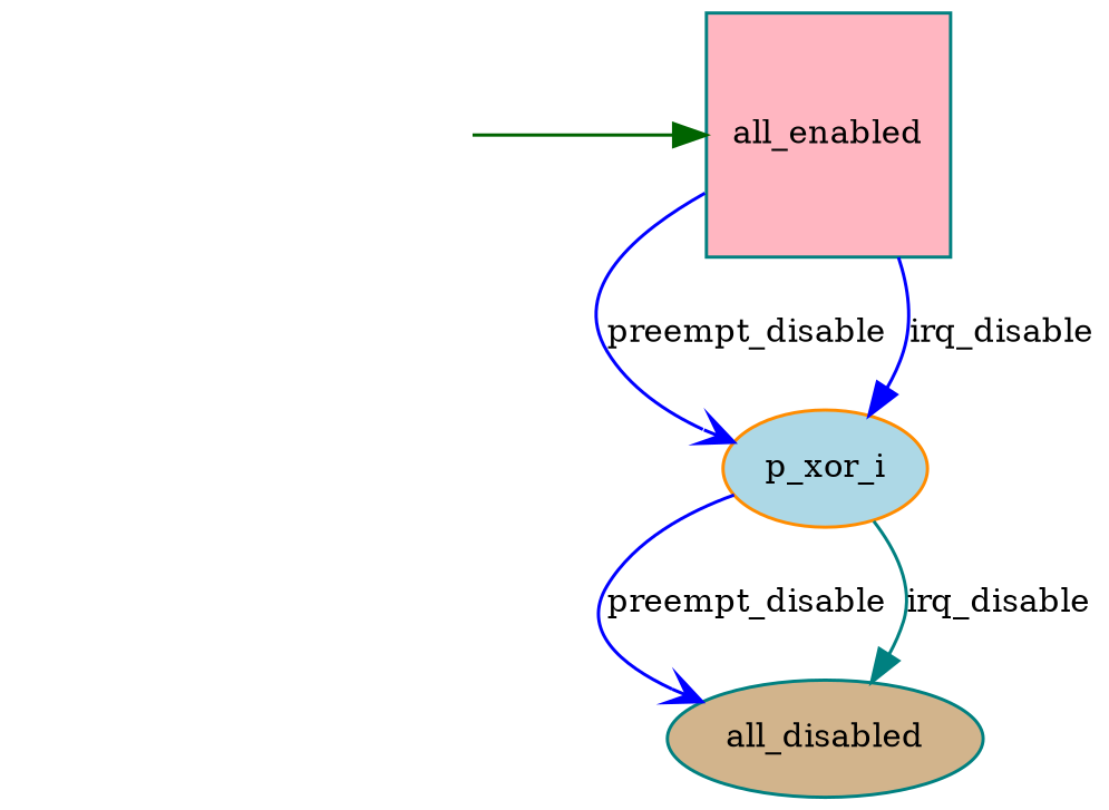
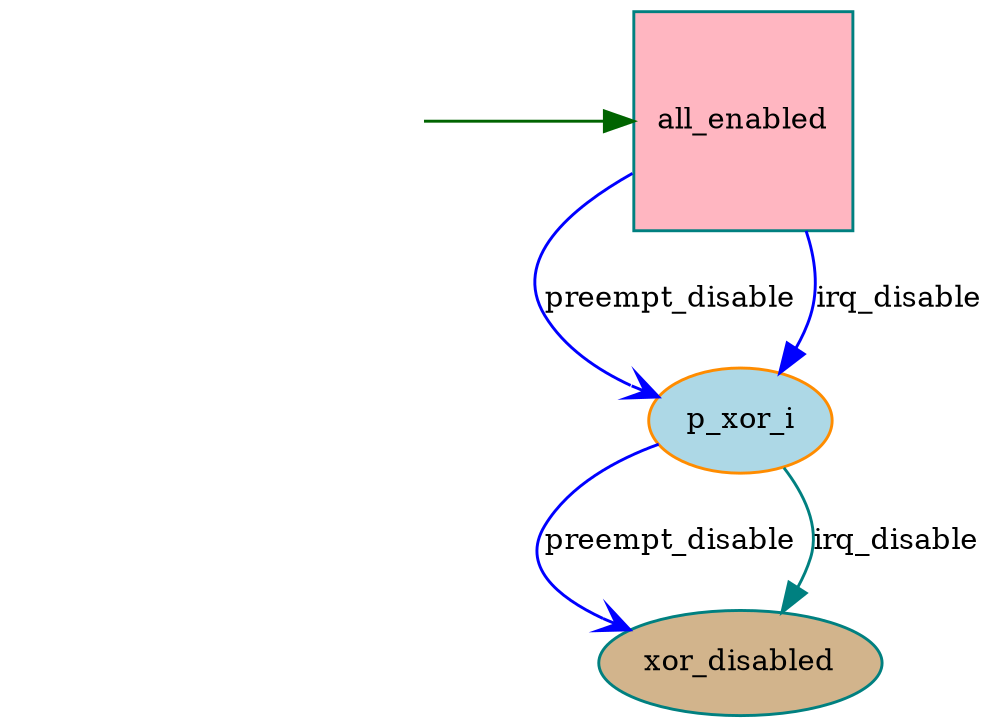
  digraph {
    nodesep=0.5
    node [shape=ellipse style=filled color=teal fontsize=10]
    edge [fontsize=10 color=blue arrowhead=normal]
    __init_all_enabled [shape=plaintext style=invis color="" fontsize=""]
    n2 [label=all_enabled shape=square fillcolor=lightpink]
    n3 [color=darkorange label=p_xor_i fillcolor=lightblue]
-   n4 [label=all_disabled fillcolor=tan]
+   n4 [label=xor_disabled fillcolor=tan]
    subgraph sub_1 {
      __init_all_enabled
    }
    subgraph sub_2 {
      rank=min
      __init_all_enabled
      n2
    }
    __init_all_enabled -> n2 [color=darkgreen]
    n2 -> n3 [label=preempt_disable arrowhead=vee]
    n2 -> n3 [label=irq_disable]
    n3 -> n4 [label=preempt_disable arrowhead=vee]
    n3 -> n4 [label=irq_disable color=teal]
  }
